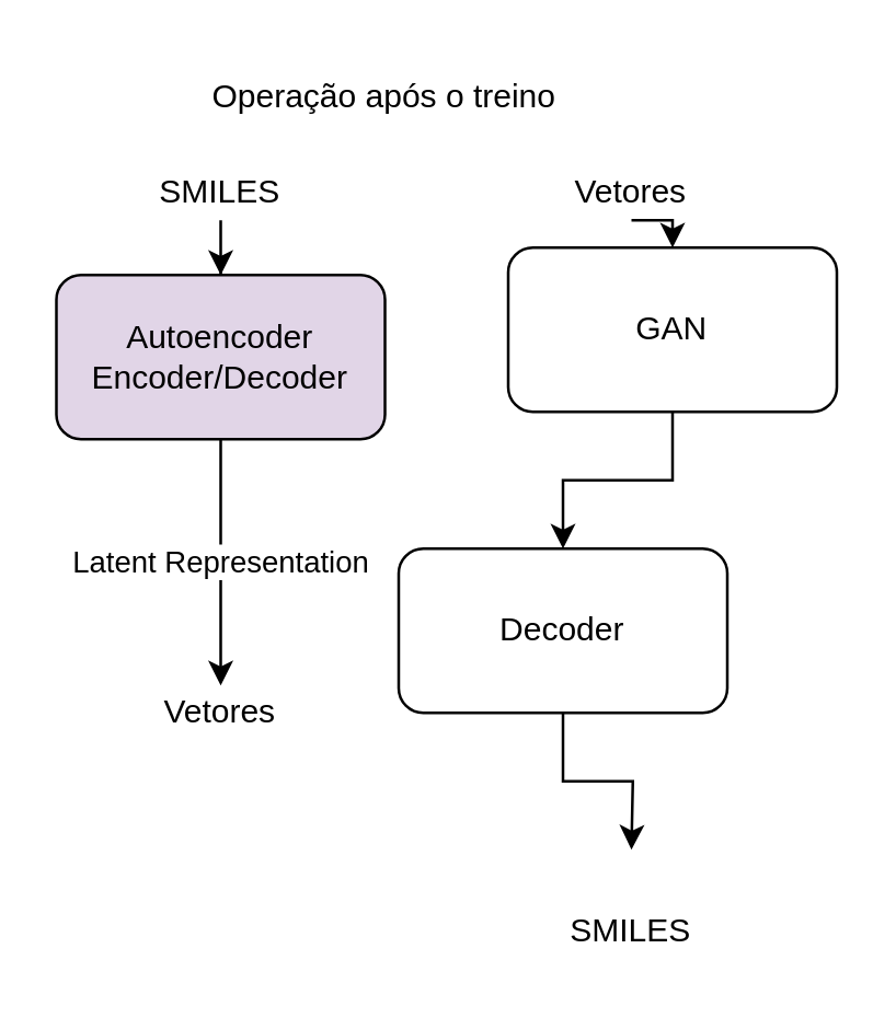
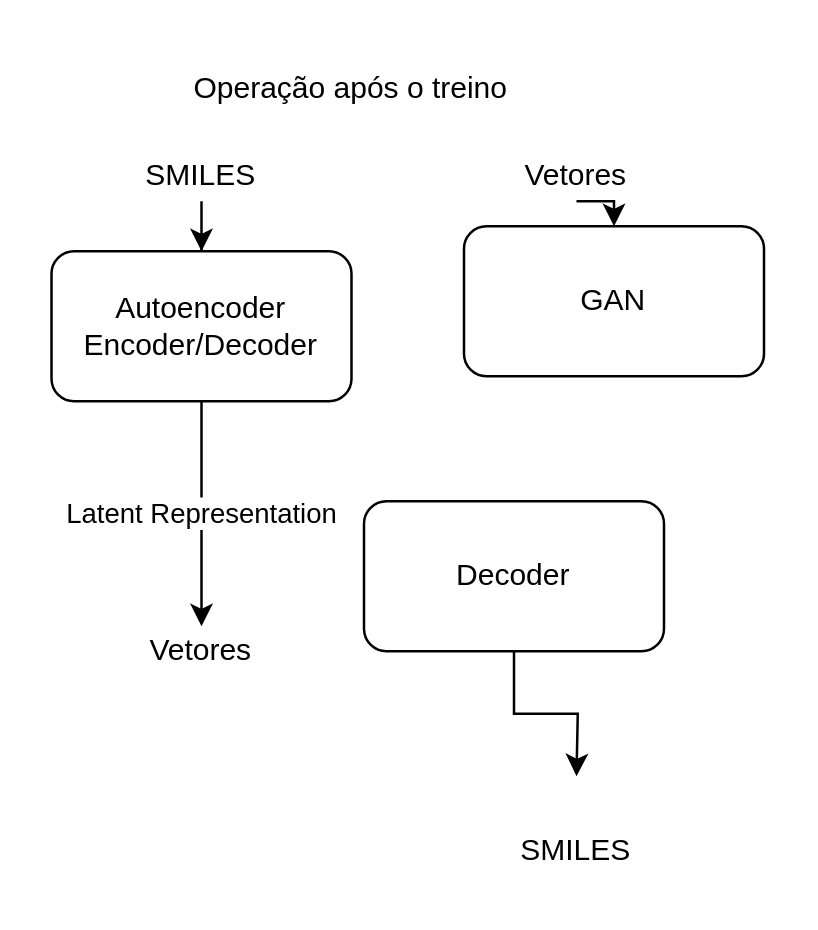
  <mxCell id="0" />
  <mxCell id="1" parent="0" />
  <mxCell id="2" style="edgeStyle=orthogonalEdgeStyle;rounded=0;orthogonalLoop=1;jettySize=auto;html=1;entryX=0.5;entryY=0;entryDx=0;entryDy=0;" edge="1" parent="1" source="3" target="5"><mxGeometry relative="1" as="geometry" /></mxCell>
  <mxCell id="3" value="SMILES" style="text;html=1;strokeColor=none;fillColor=none;align=center;verticalAlign=middle;whiteSpace=wrap;rounded=0;" vertex="1" parent="1"><mxGeometry x="60" y="60" width="40" height="20" as="geometry" /></mxCell>
  <mxCell id="4" value="Latent Representation" style="edgeStyle=orthogonalEdgeStyle;rounded=0;orthogonalLoop=1;jettySize=auto;html=1;exitX=0.5;exitY=1;exitDx=0;exitDy=0;entryX=0.5;entryY=0;entryDx=0;entryDy=0;" edge="1" parent="1" source="5" target="6"><mxGeometry relative="1" as="geometry"><mxPoint x="80" y="230" as="targetPoint" /></mxGeometry></mxCell>
- <mxCell id="5" value="Autoencoder&lt;br&gt;Encoder/Decoder" style="rounded=1;whiteSpace=wrap;html=1;fillColor=#e1d5e7;" vertex="1" parent="1"><mxGeometry y="100" width="120" height="60" as="geometry" x="20" /></mxCell>
+ <mxCell id="5" value="Autoencoder&lt;br&gt;Encoder/Decoder" style="rounded=1;whiteSpace=wrap;html=1;" vertex="1" parent="1"><mxGeometry y="100" width="120" height="60" as="geometry" x="20" /></mxCell>
  <mxCell id="6" value="Vetores" style="text;html=1;strokeColor=none;fillColor=none;align=center;verticalAlign=middle;whiteSpace=wrap;rounded=0;" vertex="1" parent="1"><mxGeometry x="60" y="250" width="40" height="20" as="geometry" /></mxCell>
  <mxCell id="7" style="edgeStyle=orthogonalEdgeStyle;rounded=0;orthogonalLoop=1;jettySize=auto;html=1;exitX=0.5;exitY=1;exitDx=0;exitDy=0;entryX=0.5;entryY=0;entryDx=0;entryDy=0;" edge="1" parent="1" source="8" target="10"><mxGeometry relative="1" as="geometry" /></mxCell>
  <mxCell id="8" value="Vetores" style="text;html=1;strokeColor=none;fillColor=none;align=center;verticalAlign=middle;whiteSpace=wrap;rounded=0;" vertex="1" parent="1"><mxGeometry x="210" y="60" width="40" height="20" as="geometry" /></mxCell>
- <mxCell id="9" style="edgeStyle=orthogonalEdgeStyle;rounded=0;orthogonalLoop=1;jettySize=auto;html=1;exitX=0.5;exitY=1;exitDx=0;exitDy=0;entryX=0.5;entryY=0;entryDx=0;entryDy=0;" edge="1" parent="1" source="10" target="12"><mxGeometry relative="1" as="geometry" /></mxCell>
  <mxCell id="10" value="GAN" style="rounded=1;whiteSpace=wrap;html=1;" vertex="1" parent="1"><mxGeometry x="185" y="90" width="120" height="60" as="geometry" /></mxCell>
  <mxCell id="11" style="edgeStyle=orthogonalEdgeStyle;rounded=0;orthogonalLoop=1;jettySize=auto;html=1;exitX=0.5;exitY=1;exitDx=0;exitDy=0;" edge="1" parent="1" source="12"><mxGeometry relative="1" as="geometry"><mxPoint x="230" y="310" as="targetPoint" /></mxGeometry></mxCell>
  <mxCell id="12" value="Decoder" style="rounded=1;whiteSpace=wrap;html=1;" vertex="1" parent="1"><mxGeometry x="145" y="200" width="120" height="60" as="geometry" /></mxCell>
  <mxCell id="13" value="SMILES" style="text;html=1;strokeColor=none;fillColor=none;align=center;verticalAlign=middle;whiteSpace=wrap;rounded=0;" vertex="1" parent="1"><mxGeometry x="210" y="330" width="40" height="20" as="geometry" /></mxCell>
  <mxCell id="14" value="Operação após o treino" style="text;html=1;strokeColor=none;fillColor=none;align=center;verticalAlign=middle;whiteSpace=wrap;rounded=0;" vertex="1" parent="1"><mxGeometry x="50" y="20" width="180" height="30" as="geometry" /></mxCell>
